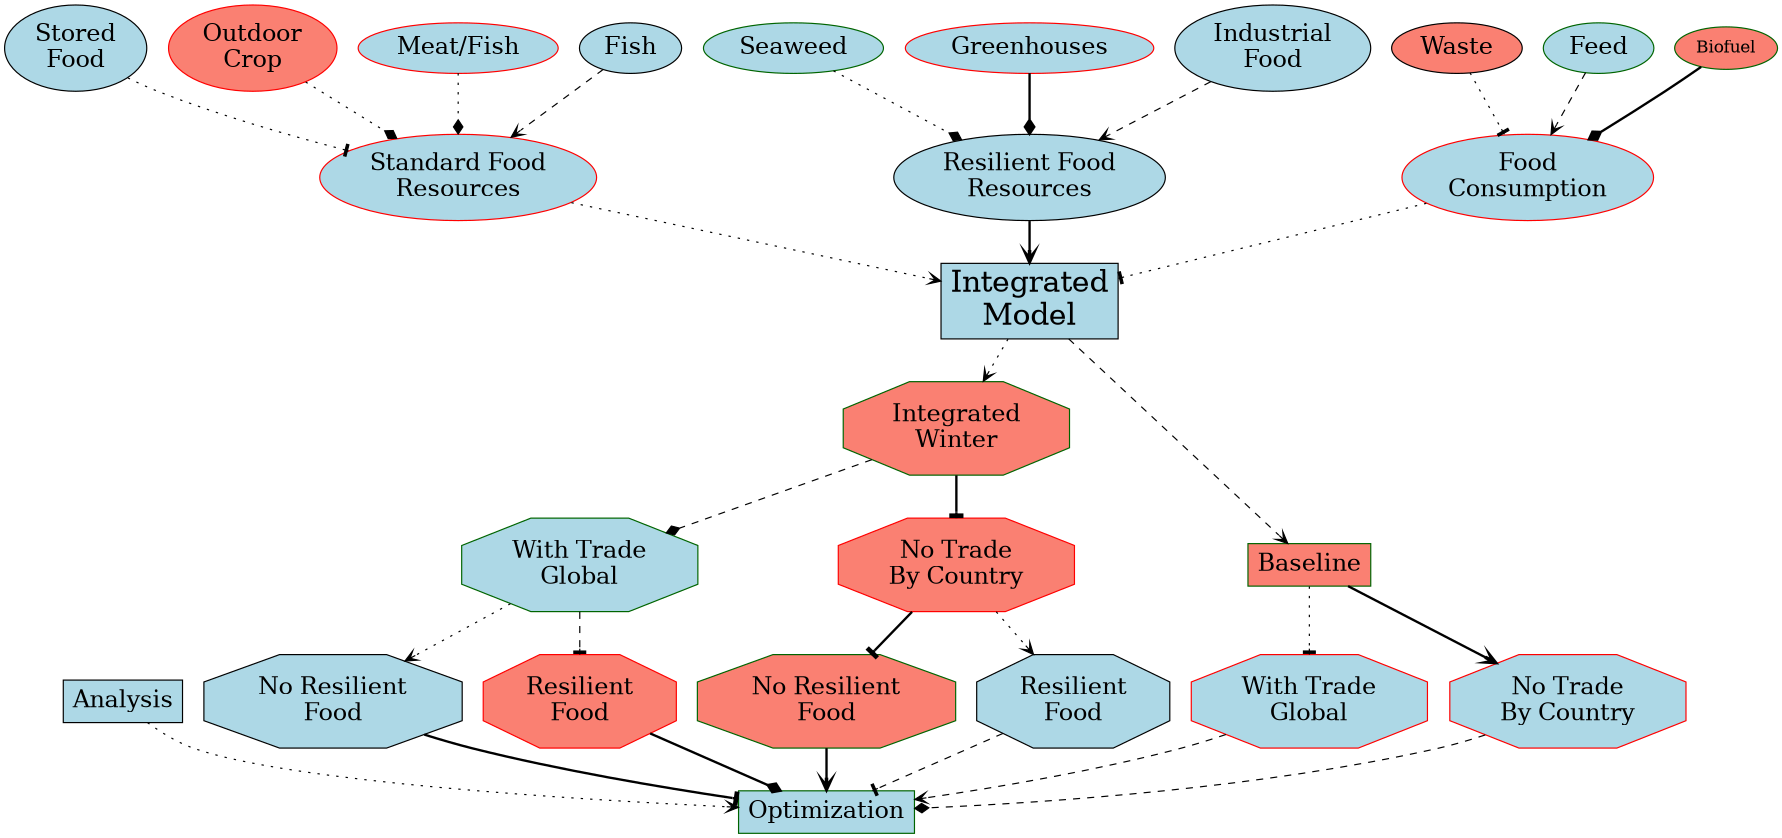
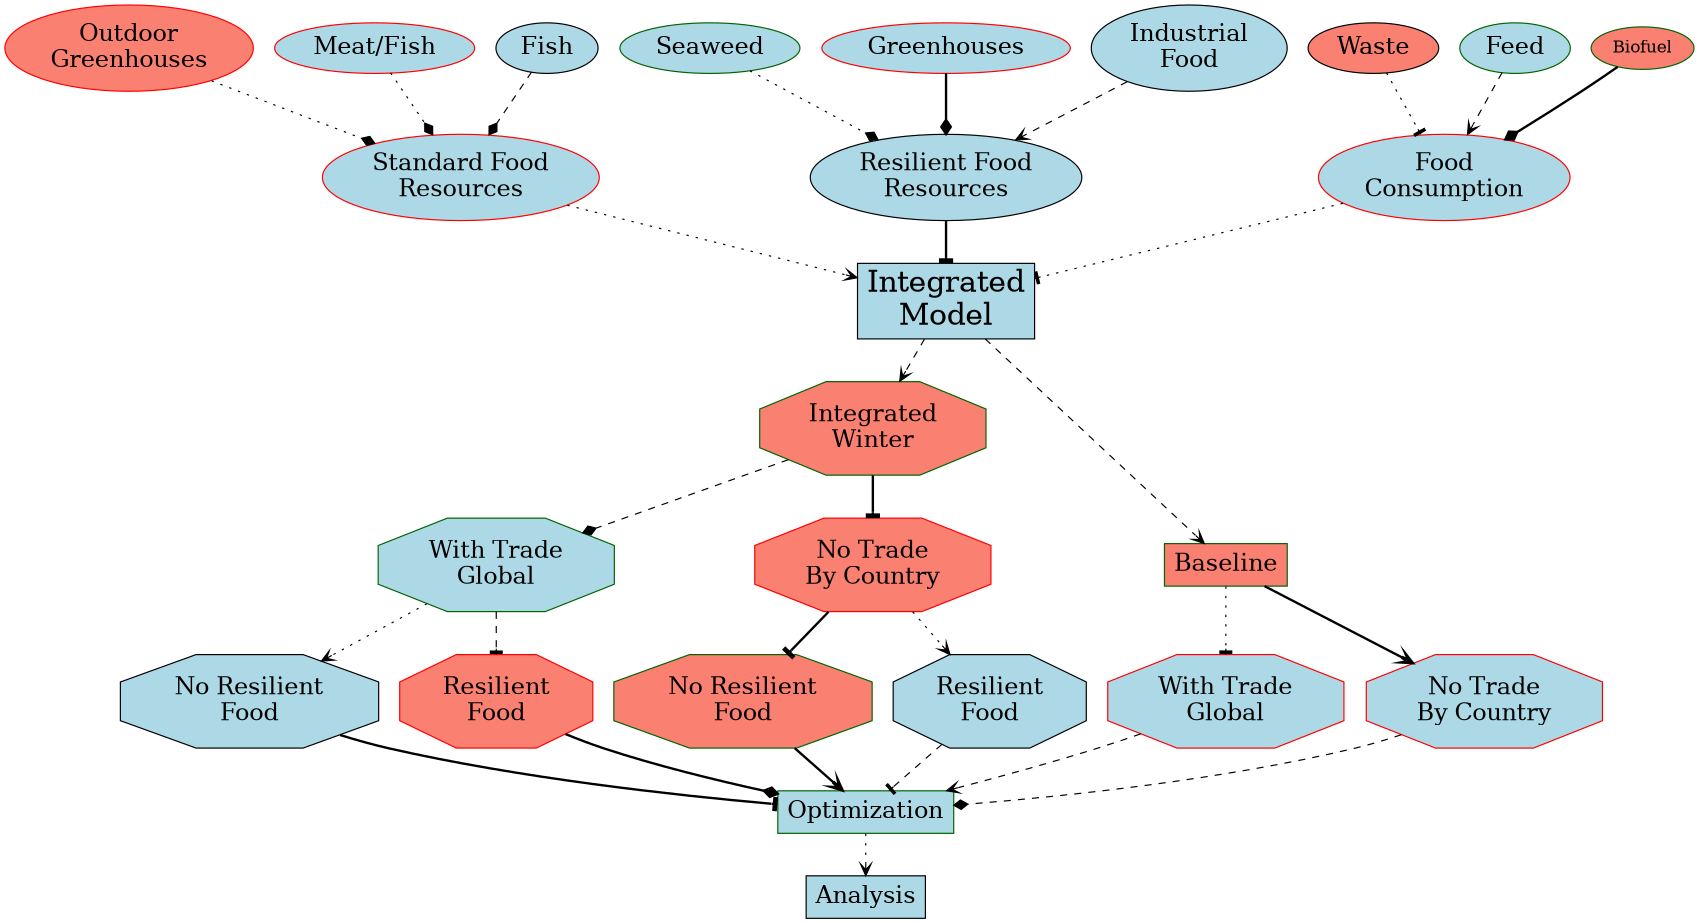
  digraph {
    node [color=red fillcolor=lightblue fontsize=20 style=filled]
    edge [arrowhead=vee style=dotted]
    n1 [label="Food\nConsumption"]
    n2 [color=black fontsize=25 label="Integrated\nModel" shape=box]
    n3 [color=darkgreen fillcolor=salmon label="Integrated\nWinter" shape=octagon]
    n4 [color=darkgreen fillcolor=salmon label=Baseline shape=box]
    Waste [color=black fillcolor=salmon]
    Feed [color=darkgreen]
    Biofuel [color=darkgreen fillcolor=salmon fontsize=""]
    n8 [label="Standard Food\nResources"]
-   n9 [color=black label="Stored\nFood"]
-   n10 [fillcolor=salmon label="Outdoor\nCrop"]
+   n10 [fillcolor=salmon label="Outdoor\nGreenhouses"]
    n11 [label="Meat/Fish"]
    Fish [color=black]
    n13 [color=black label="Resilient Food\nResources"]
    Seaweed [color=darkgreen]
    Greenhouses
    n16 [color=black label="Industrial\nFood"]
    n17 [color=darkgreen label="With Trade\nGlobal" shape=octagon]
    n18 [fillcolor=salmon label="No Trade\nBy Country" shape=octagon]
    n19 [label="With Trade\nGlobal" shape=octagon]
    n20 [label="No Trade\nBy Country" shape=octagon]
    n21 [color=black label="No Resilient\nFood" shape=octagon]
    n22 [fillcolor=salmon label="Resilient\nFood" shape=octagon]
    n23 [color=darkgreen fillcolor=salmon label="No Resilient\nFood" shape=octagon]
    n24 [color=black label="Resilient\nFood" shape=octagon]
    n25 [color=darkgreen label=Optimization shape=box]
    n26 [color=black label=Analysis shape=box]
    n1 -> n2 [arrowhead=tee]
-   n2 -> n3
+   n2 -> n3 [style=dashed]
    n2 -> n4 [style=dashed]
    n3 -> n17 [arrowhead=diamond style=dashed]
    n3 -> n18 [arrowhead=tee style=bold]
    n4 -> n19 [arrowhead=tee]
    n4 -> n20 [style=bold]
    Waste -> n1 [arrowhead=tee]
    Feed -> n1 [style=dashed]
    Biofuel -> n1 [arrowhead=diamond style=bold]
    n8 -> n2
-   n9 -> n8 [arrowhead=tee]
    n10 -> n8 [arrowhead=diamond]
    n11 -> n8 [arrowhead=diamond]
-   Fish -> n8 [style=dashed]
-   n13 -> n2 [style=bold]
+   Fish -> n8 [arrowhead=diamond style=dashed]
+   n13 -> n2 [arrowhead=tee style=bold]
    Seaweed -> n13 [arrowhead=diamond]
    Greenhouses -> n13 [arrowhead=diamond style=bold]
    n16 -> n13 [style=dashed]
    n17 -> n21
    n17 -> n22 [arrowhead=tee style=dashed]
    n18 -> n23 [arrowhead=tee style=bold]
    n18 -> n24
    n19 -> n25 [style=dashed]
    n20 -> n25 [arrowhead=diamond style=dashed]
    n21 -> n25 [arrowhead=tee style=bold]
    n22 -> n25 [arrowhead=diamond style=bold]
    n23 -> n25 [style=bold]
    n24 -> n25 [arrowhead=tee style=dashed]
-   n26 -> n25
+   n25 -> n26
  }
